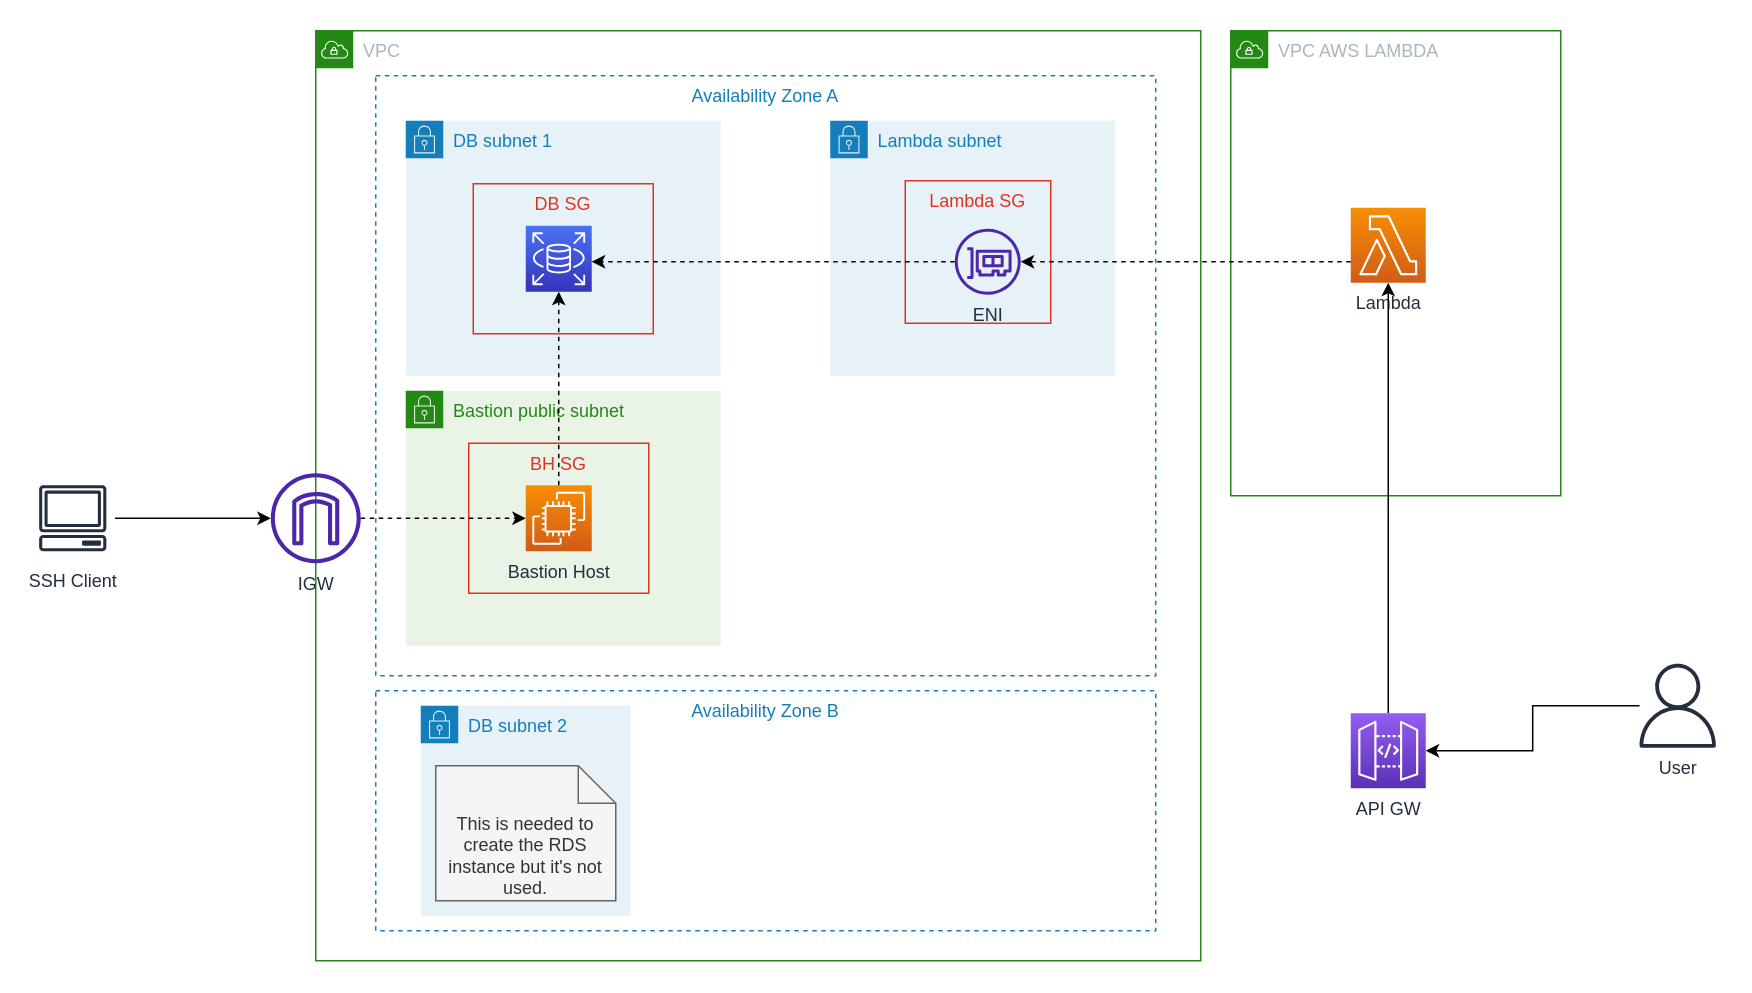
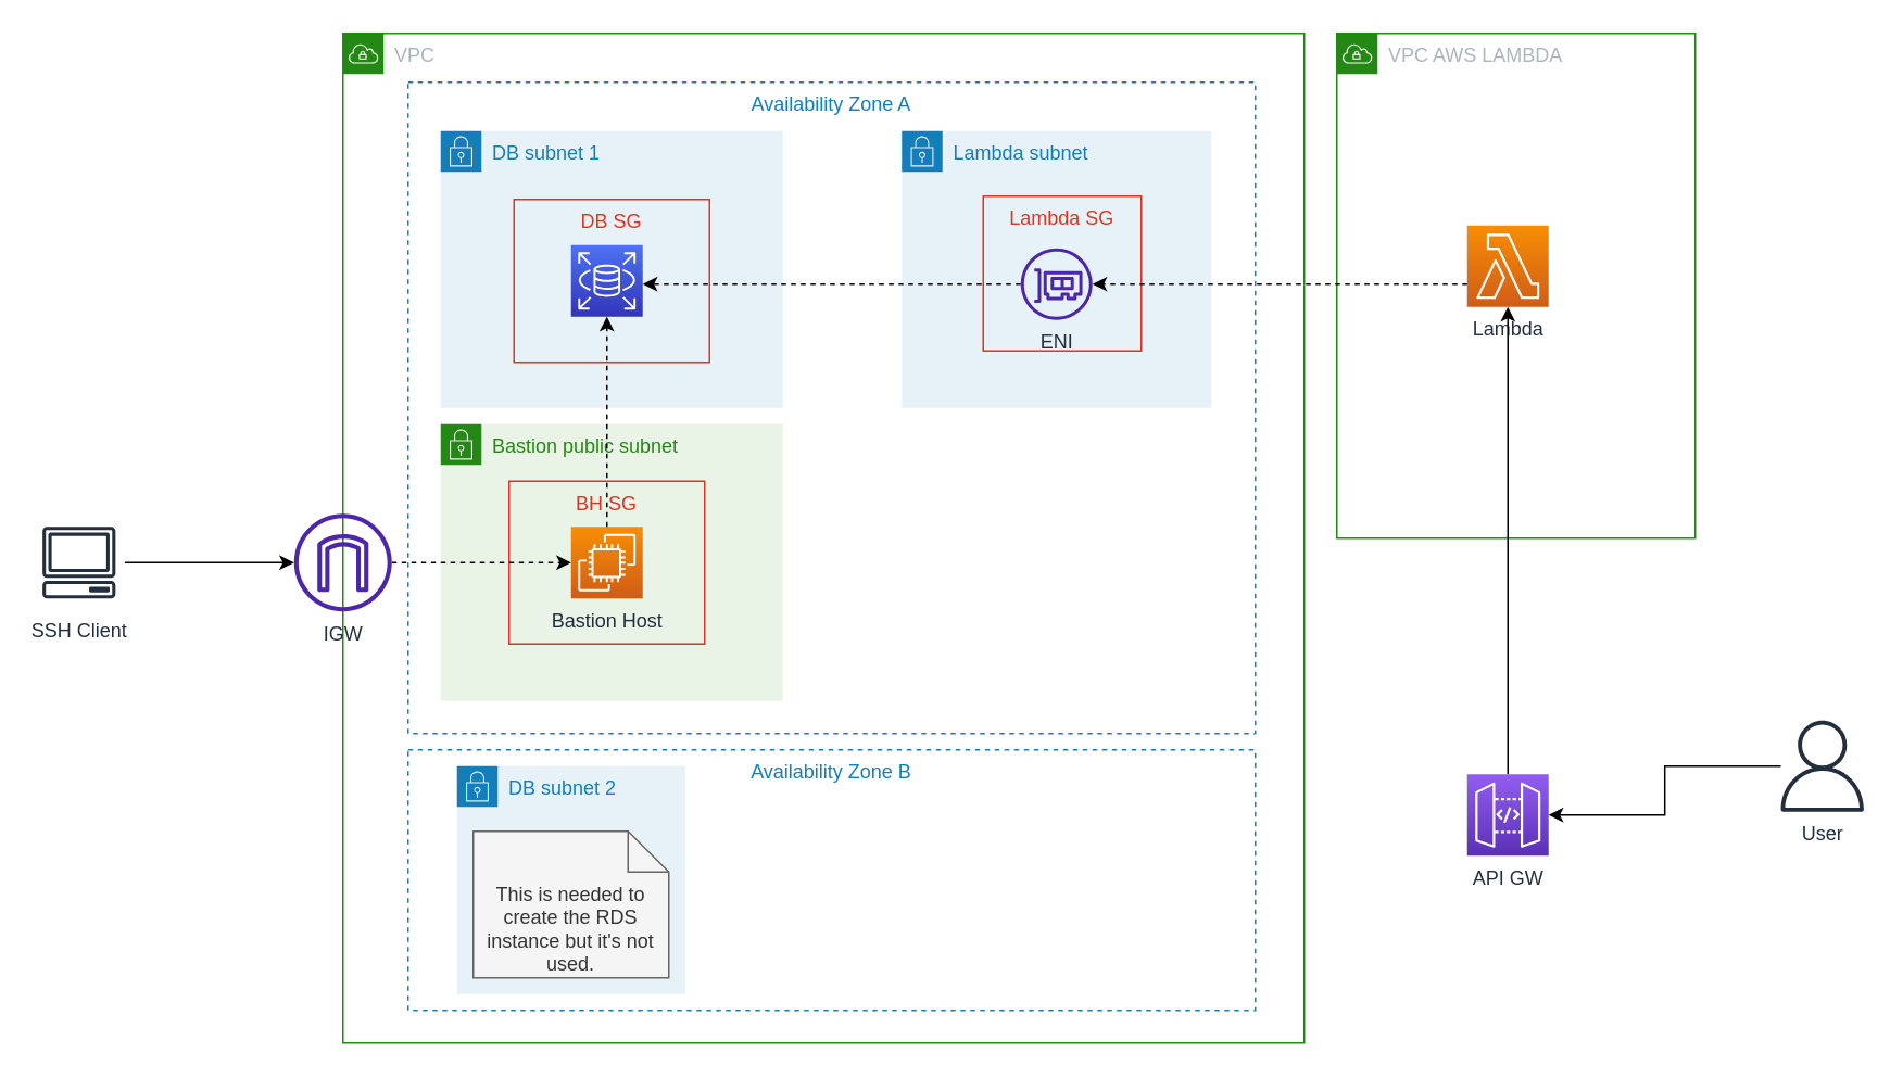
  <mxCell id="0" />
  <mxCell id="1" parent="0" />
  <mxCell id="2" value="VPC AWS LAMBDA" style="points=[[0,0],[0.25,0],[0.5,0],[0.75,0],[1,0],[1,0.25],[1,0.5],[1,0.75],[1,1],[0.75,1],[0.5,1],[0.25,1],[0,1],[0,0.75],[0,0.5],[0,0.25]];outlineConnect=0;gradientColor=none;html=1;whiteSpace=wrap;fontSize=12;fontStyle=0;container=1;pointerEvents=0;collapsible=0;recursiveResize=0;shape=mxgraph.aws4.group;grIcon=mxgraph.aws4.group_vpc;strokeColor=#248814;fillColor=none;verticalAlign=top;align=left;spacingLeft=30;fontColor=#AAB7B8;dashed=0;" parent="1" vertex="1"><mxGeometry x="820" y="20" width="220" height="310" as="geometry" /></mxCell>
  <mxCell id="3" value="Lambda" style="sketch=0;points=[[0,0,0],[0.25,0,0],[0.5,0,0],[0.75,0,0],[1,0,0],[0,1,0],[0.25,1,0],[0.5,1,0],[0.75,1,0],[1,1,0],[0,0.25,0],[0,0.5,0],[0,0.75,0],[1,0.25,0],[1,0.5,0],[1,0.75,0]];outlineConnect=0;fontColor=#232F3E;gradientColor=#F78E04;gradientDirection=north;fillColor=#D05C17;strokeColor=#ffffff;dashed=0;verticalLabelPosition=bottom;verticalAlign=top;align=center;html=1;fontSize=12;fontStyle=0;aspect=fixed;shape=mxgraph.aws4.resourceIcon;resIcon=mxgraph.aws4.lambda;" parent="2" vertex="1"><mxGeometry x="80" y="118" width="50" height="50" as="geometry" /></mxCell>
  <mxCell id="4" value="VPC" style="points=[[0,0],[0.25,0],[0.5,0],[0.75,0],[1,0],[1,0.25],[1,0.5],[1,0.75],[1,1],[0.75,1],[0.5,1],[0.25,1],[0,1],[0,0.75],[0,0.5],[0,0.25]];outlineConnect=0;gradientColor=none;html=1;whiteSpace=wrap;fontSize=12;fontStyle=0;container=1;pointerEvents=0;collapsible=0;recursiveResize=0;shape=mxgraph.aws4.group;grIcon=mxgraph.aws4.group_vpc;strokeColor=#248814;fillColor=none;verticalAlign=top;align=left;spacingLeft=30;fontColor=#AAB7B8;dashed=0;" parent="1" vertex="1"><mxGeometry x="210" y="20" width="590" height="620" as="geometry" /></mxCell>
  <mxCell id="5" value="Availability Zone B" style="fillColor=none;strokeColor=#147EBA;dashed=1;verticalAlign=top;fontStyle=0;fontColor=#147EBA;" parent="4" vertex="1"><mxGeometry x="40" y="440" width="520" height="160" as="geometry" /></mxCell>
  <mxCell id="6" value="Availability Zone A" style="fillColor=none;strokeColor=#147EBA;dashed=1;verticalAlign=top;fontStyle=0;fontColor=#147EBA;" parent="4" vertex="1"><mxGeometry x="40" y="30" width="520" height="400" as="geometry" /></mxCell>
  <mxCell id="7" value="Lambda subnet" style="points=[[0,0],[0.25,0],[0.5,0],[0.75,0],[1,0],[1,0.25],[1,0.5],[1,0.75],[1,1],[0.75,1],[0.5,1],[0.25,1],[0,1],[0,0.75],[0,0.5],[0,0.25]];outlineConnect=0;gradientColor=none;html=1;whiteSpace=wrap;fontSize=12;fontStyle=0;container=1;pointerEvents=0;collapsible=0;recursiveResize=0;shape=mxgraph.aws4.group;grIcon=mxgraph.aws4.group_security_group;grStroke=0;strokeColor=#147EBA;fillColor=#E6F2F8;verticalAlign=top;align=left;spacingLeft=30;fontColor=#147EBA;dashed=0;" parent="4" vertex="1"><mxGeometry x="343" y="60" width="190" height="170" as="geometry" /></mxCell>
  <mxCell id="8" value="Lambda SG" style="fillColor=none;strokeColor=#DD3522;verticalAlign=top;fontStyle=0;fontColor=#DD3522;" parent="7" vertex="1"><mxGeometry x="50" y="40" width="97" height="95" as="geometry" /></mxCell>
- <mxCell id="9" value="ENI" style="sketch=0;outlineConnect=0;fontColor=#232F3E;gradientColor=none;fillColor=#4D27AA;strokeColor=none;dashed=0;verticalLabelPosition=bottom;verticalAlign=top;align=center;html=1;fontSize=12;fontStyle=0;aspect=fixed;pointerEvents=1;shape=mxgraph.aws4.elastic_network_interface;" parent="7" vertex="1"><mxGeometry x="83" y="72" width="44" height="44" as="geometry" /></mxCell>
+ <mxCell id="9" value="ENI" style="sketch=0;outlineConnect=0;fontColor=#232F3E;gradientColor=none;fillColor=#4D27AA;strokeColor=none;dashed=0;verticalLabelPosition=bottom;verticalAlign=top;align=center;html=1;fontSize=12;fontStyle=0;aspect=fixed;pointerEvents=1;shape=mxgraph.aws4.elastic_network_interface;" parent="7" vertex="1"><mxGeometry x="73" y="72" width="44" height="44" as="geometry" /></mxCell>
  <mxCell id="10" value="DB subnet 1" style="points=[[0,0],[0.25,0],[0.5,0],[0.75,0],[1,0],[1,0.25],[1,0.5],[1,0.75],[1,1],[0.75,1],[0.5,1],[0.25,1],[0,1],[0,0.75],[0,0.5],[0,0.25]];outlineConnect=0;gradientColor=none;html=1;whiteSpace=wrap;fontSize=12;fontStyle=0;container=1;pointerEvents=0;collapsible=0;recursiveResize=0;shape=mxgraph.aws4.group;grIcon=mxgraph.aws4.group_security_group;grStroke=0;strokeColor=#147EBA;fillColor=#E6F2F8;verticalAlign=top;align=left;spacingLeft=30;fontColor=#147EBA;dashed=0;" parent="4" vertex="1"><mxGeometry x="60" y="60" width="210" height="170" as="geometry" /></mxCell>
  <mxCell id="11" value="DB SG" style="fillColor=none;strokeColor=#DD3522;verticalAlign=top;fontStyle=0;fontColor=#DD3522;" parent="10" vertex="1"><mxGeometry x="45" y="42" width="120" height="100" as="geometry" /></mxCell>
  <mxCell id="12" value="" style="sketch=0;points=[[0,0,0],[0.25,0,0],[0.5,0,0],[0.75,0,0],[1,0,0],[0,1,0],[0.25,1,0],[0.5,1,0],[0.75,1,0],[1,1,0],[0,0.25,0],[0,0.5,0],[0,0.75,0],[1,0.25,0],[1,0.5,0],[1,0.75,0]];outlineConnect=0;fontColor=#232F3E;gradientColor=#4D72F3;gradientDirection=north;fillColor=#3334B9;strokeColor=#ffffff;dashed=0;verticalLabelPosition=bottom;verticalAlign=top;align=center;html=1;fontSize=12;fontStyle=0;aspect=fixed;shape=mxgraph.aws4.resourceIcon;resIcon=mxgraph.aws4.rds;" parent="10" vertex="1"><mxGeometry x="80" y="70" width="44" height="44" as="geometry" /></mxCell>
  <mxCell id="13" style="edgeStyle=orthogonalEdgeStyle;rounded=0;orthogonalLoop=1;jettySize=auto;html=1;dashed=1;" parent="4" source="9" edge="1"><mxGeometry relative="1" as="geometry"><mxPoint x="184" y="154" as="targetPoint" /></mxGeometry></mxCell>
  <mxCell id="14" value="DB subnet 2" style="points=[[0,0],[0.25,0],[0.5,0],[0.75,0],[1,0],[1,0.25],[1,0.5],[1,0.75],[1,1],[0.75,1],[0.5,1],[0.25,1],[0,1],[0,0.75],[0,0.5],[0,0.25]];outlineConnect=0;gradientColor=none;html=1;whiteSpace=wrap;fontSize=12;fontStyle=0;container=1;pointerEvents=0;collapsible=0;recursiveResize=0;shape=mxgraph.aws4.group;grIcon=mxgraph.aws4.group_security_group;grStroke=0;strokeColor=#147EBA;fillColor=#E6F2F8;verticalAlign=top;align=left;spacingLeft=30;fontColor=#147EBA;dashed=0;" parent="4" vertex="1"><mxGeometry x="70" y="450" width="140" height="140" as="geometry" /></mxCell>
  <mxCell id="15" value="This is needed to create the RDS instance but it's not used." style="shape=note2;boundedLbl=1;whiteSpace=wrap;html=1;size=25;verticalAlign=top;align=center;fillColor=#f5f5f5;fontColor=#333333;strokeColor=#666666;" parent="14" vertex="1"><mxGeometry x="10" y="40" width="120" height="90" as="geometry" /></mxCell>
  <mxCell id="16" value="Bastion public subnet" style="points=[[0,0],[0.25,0],[0.5,0],[0.75,0],[1,0],[1,0.25],[1,0.5],[1,0.75],[1,1],[0.75,1],[0.5,1],[0.25,1],[0,1],[0,0.75],[0,0.5],[0,0.25]];outlineConnect=0;gradientColor=none;html=1;whiteSpace=wrap;fontSize=12;fontStyle=0;container=1;pointerEvents=0;collapsible=0;recursiveResize=0;shape=mxgraph.aws4.group;grIcon=mxgraph.aws4.group_security_group;grStroke=0;strokeColor=#248814;fillColor=#E9F3E6;verticalAlign=top;align=left;spacingLeft=30;fontColor=#248814;dashed=0;" parent="4" vertex="1"><mxGeometry x="60" y="240" width="210" height="170" as="geometry" /></mxCell>
  <mxCell id="17" value="BH SG" style="fillColor=none;strokeColor=#DD3522;verticalAlign=top;fontStyle=0;fontColor=#DD3522;" parent="16" vertex="1"><mxGeometry x="42" y="35" width="120" height="100" as="geometry" /></mxCell>
  <mxCell id="18" value="Bastion Host" style="sketch=0;points=[[0,0,0],[0.25,0,0],[0.5,0,0],[0.75,0,0],[1,0,0],[0,1,0],[0.25,1,0],[0.5,1,0],[0.75,1,0],[1,1,0],[0,0.25,0],[0,0.5,0],[0,0.75,0],[1,0.25,0],[1,0.5,0],[1,0.75,0]];outlineConnect=0;fontColor=#232F3E;gradientColor=#F78E04;gradientDirection=north;fillColor=#D05C17;strokeColor=#ffffff;dashed=0;verticalLabelPosition=bottom;verticalAlign=top;align=center;html=1;fontSize=12;fontStyle=0;aspect=fixed;shape=mxgraph.aws4.resourceIcon;resIcon=mxgraph.aws4.ec2;" parent="16" vertex="1"><mxGeometry x="80" y="63" width="44" height="44" as="geometry" /></mxCell>
  <mxCell id="19" style="edgeStyle=orthogonalEdgeStyle;rounded=0;orthogonalLoop=1;jettySize=auto;html=1;entryX=0.5;entryY=1;entryDx=0;entryDy=0;entryPerimeter=0;dashed=1;" parent="4" source="18" target="12" edge="1"><mxGeometry relative="1" as="geometry"><mxPoint x="162" y="180" as="targetPoint" /></mxGeometry></mxCell>
  <mxCell id="20" style="edgeStyle=orthogonalEdgeStyle;rounded=0;orthogonalLoop=1;jettySize=auto;html=1;dashed=1;" parent="4" source="21" target="18" edge="1"><mxGeometry relative="1" as="geometry" /></mxCell>
  <mxCell id="21" value="IGW" style="sketch=0;outlineConnect=0;fontColor=#232F3E;gradientColor=none;fillColor=#4D27AA;strokeColor=none;dashed=0;verticalLabelPosition=bottom;verticalAlign=top;align=center;html=1;fontSize=12;fontStyle=0;aspect=fixed;pointerEvents=1;shape=mxgraph.aws4.internet_gateway;" parent="4" vertex="1"><mxGeometry x="-30" y="295" width="60" height="60" as="geometry" /></mxCell>
  <mxCell id="22" style="edgeStyle=orthogonalEdgeStyle;rounded=0;orthogonalLoop=1;jettySize=auto;html=1;dashed=1;" parent="1" source="3" target="9" edge="1"><mxGeometry relative="1" as="geometry"><mxPoint x="700" y="149" as="targetPoint" /><Array as="points"><mxPoint x="790" y="174" /><mxPoint x="790" y="174" /></Array></mxGeometry></mxCell>
  <mxCell id="23" style="edgeStyle=orthogonalEdgeStyle;rounded=0;orthogonalLoop=1;jettySize=auto;html=1;" edge="1" parent="1" source="24" target="3"><mxGeometry relative="1" as="geometry" /></mxCell>
  <mxCell id="24" value="API GW" style="sketch=0;points=[[0,0,0],[0.25,0,0],[0.5,0,0],[0.75,0,0],[1,0,0],[0,1,0],[0.25,1,0],[0.5,1,0],[0.75,1,0],[1,1,0],[0,0.25,0],[0,0.5,0],[0,0.75,0],[1,0.25,0],[1,0.5,0],[1,0.75,0]];outlineConnect=0;fontColor=#232F3E;gradientColor=#945DF2;gradientDirection=north;fillColor=#5A30B5;strokeColor=#ffffff;dashed=0;verticalLabelPosition=bottom;verticalAlign=top;align=center;html=1;fontSize=12;fontStyle=0;aspect=fixed;shape=mxgraph.aws4.resourceIcon;resIcon=mxgraph.aws4.api_gateway;" vertex="1" parent="1"><mxGeometry x="900" y="475" width="50" height="50" as="geometry" /></mxCell>
  <mxCell id="25" style="edgeStyle=orthogonalEdgeStyle;rounded=0;orthogonalLoop=1;jettySize=auto;html=1;" edge="1" parent="1" source="26" target="24"><mxGeometry relative="1" as="geometry" /></mxCell>
  <mxCell id="26" value="User" style="sketch=0;outlineConnect=0;fontColor=#232F3E;gradientColor=none;fillColor=#232F3D;strokeColor=none;dashed=0;verticalLabelPosition=bottom;verticalAlign=top;align=center;html=1;fontSize=12;fontStyle=0;aspect=fixed;pointerEvents=1;shape=mxgraph.aws4.user;" vertex="1" parent="1"><mxGeometry x="1090" y="442" width="56" height="56" as="geometry" /></mxCell>
  <mxCell id="27" style="edgeStyle=orthogonalEdgeStyle;rounded=0;orthogonalLoop=1;jettySize=auto;html=1;" edge="1" parent="1" source="28" target="21"><mxGeometry relative="1" as="geometry" /></mxCell>
  <mxCell id="28" value="SSH Client" style="sketch=0;outlineConnect=0;fontColor=#232F3E;gradientColor=none;strokeColor=#232F3E;fillColor=#ffffff;dashed=0;verticalLabelPosition=bottom;verticalAlign=top;align=center;html=1;fontSize=12;fontStyle=0;aspect=fixed;shape=mxgraph.aws4.resourceIcon;resIcon=mxgraph.aws4.client;" vertex="1" parent="1"><mxGeometry x="20" y="317" width="56" height="56" as="geometry" /></mxCell>
